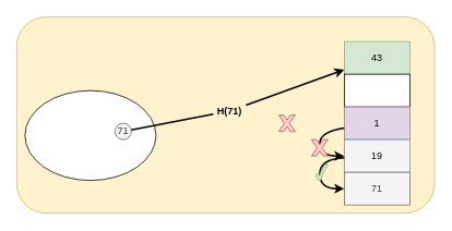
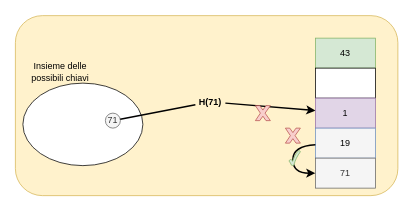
  <mxCell id="0" />
  <mxCell id="1" parent="0" />
  <mxCell id="2" value="" style="rounded=1;whiteSpace=wrap;html=1;fillColor=#fff2cc;strokeColor=#d6b656;" parent="1" vertex="1"><mxGeometry x="20" y="20" width="510" height="240" as="geometry" /></mxCell>
  <mxCell id="3" value="" style="ellipse;whiteSpace=wrap;html=1;" parent="1" vertex="1"><mxGeometry x="30" y="110" width="160" height="110" as="geometry" /></mxCell>
  <mxCell id="4" value="43" style="rounded=0;whiteSpace=wrap;html=1;fillColor=#d5e8d4;strokeColor=#82b366;" parent="1" vertex="1"><mxGeometry x="420" y="50" width="80" height="40" as="geometry" /></mxCell>
  <mxCell id="5" value="" style="rounded=0;whiteSpace=wrap;html=1;" parent="1" vertex="1"><mxGeometry x="420" y="90" width="80" height="40" as="geometry" /></mxCell>
  <mxCell id="6" value="1" style="rounded=0;whiteSpace=wrap;html=1;fillColor=#e1d5e7;strokeColor=#9673a6;" parent="1" vertex="1"><mxGeometry x="420" y="130" width="80" height="40" as="geometry" /></mxCell>
  <mxCell id="7" value="19" style="rounded=0;whiteSpace=wrap;html=1;fillColor=#f5f5f5;strokeColor=#6c8ebf;" parent="1" vertex="1"><mxGeometry x="420" y="170" width="80" height="40" as="geometry" /></mxCell>
  <mxCell id="8" value="71" style="rounded=0;whiteSpace=wrap;html=1;fillColor=#f5f5f5;fontColor=#333333;strokeColor=#666666;" parent="1" vertex="1"><mxGeometry x="420" y="210" width="80" height="40" as="geometry" /></mxCell>
  <mxCell id="9" value="71" style="ellipse;whiteSpace=wrap;html=1;aspect=fixed;fillColor=#f5f5f5;strokeColor=#666666;fontColor=#333333;" parent="1" vertex="1"><mxGeometry x="140" y="150" width="20" height="20" as="geometry" /></mxCell>
- <mxCell id="11" value="" style="endArrow=classic;html=1;rounded=0;strokeWidth=2;startArrow=none;" edge="1" parent="1" source="12" target="4"><mxGeometry width="50" height="50" relative="1" as="geometry"><mxPoint x="210" y="370" as="sourcePoint" /><mxPoint x="260" y="320" as="targetPoint" /></mxGeometry></mxCell>
+ <mxCell id="10" value="Insieme delle possibili chiavi" style="text;html=1;strokeColor=none;fillColor=none;align=center;verticalAlign=middle;whiteSpace=wrap;rounded=0;labelBackgroundColor=none;fontColor=#000000;" parent="1" vertex="1"><mxGeometry x="35" y="80" width="90" height="30" as="geometry" /></mxCell>
+ <mxCell id="11" value="" style="endArrow=classic;html=1;rounded=0;strokeWidth=2;startArrow=none;" edge="1" parent="1" source="12" target="6"><mxGeometry width="50" height="50" relative="1" as="geometry"><mxPoint x="210" y="370" as="sourcePoint" /><mxPoint x="260" y="320" as="targetPoint" /></mxGeometry></mxCell>
  <mxCell id="12" value="H(71)" style="text;html=1;align=center;verticalAlign=middle;whiteSpace=wrap;rounded=0;fontStyle=1" vertex="1" parent="1"><mxGeometry x="260" y="125" width="40" height="20" as="geometry" /></mxCell>
  <mxCell id="13" value="" style="endArrow=none;html=1;rounded=0;strokeWidth=2;" edge="1" parent="1" source="9" target="12"><mxGeometry width="50" height="50" relative="1" as="geometry"><mxPoint x="159.995" y="159.682" as="sourcePoint" /><mxPoint x="420" y="151.29" as="targetPoint" /></mxGeometry></mxCell>
  <mxCell id="14" value="" style="verticalLabelPosition=bottom;verticalAlign=top;html=1;shape=mxgraph.basic.x;fillColor=#f8cecc;strokeColor=#b85450;" vertex="1" parent="1"><mxGeometry x="340" y="140" width="20" height="20" as="geometry" /></mxCell>
- <mxCell id="15" value="" style="curved=1;endArrow=classic;html=1;rounded=0;fontColor=#B85450;strokeWidth=2;" edge="1" parent="1" source="6" target="7"><mxGeometry width="50" height="50" relative="1" as="geometry"><mxPoint x="350" y="350" as="sourcePoint" /><mxPoint x="400" y="300" as="targetPoint" /><Array as="points"><mxPoint x="390" y="160" /><mxPoint x="390" y="190" /></Array></mxGeometry></mxCell>
  <mxCell id="16" value="" style="verticalLabelPosition=bottom;verticalAlign=top;html=1;shape=mxgraph.basic.x;fillColor=#f8cecc;strokeColor=#b85450;" vertex="1" parent="1"><mxGeometry x="380" y="170" width="20" height="20" as="geometry" /></mxCell>
  <mxCell id="17" value="" style="curved=1;endArrow=classic;html=1;rounded=0;fontColor=#B85450;strokeWidth=2;" edge="1" parent="1" source="7" target="8"><mxGeometry width="50" height="50" relative="1" as="geometry"><mxPoint x="420" y="190" as="sourcePoint" /><mxPoint x="420" y="224.286" as="targetPoint" /><Array as="points"><mxPoint x="390" y="194" /><mxPoint x="390" y="230" /></Array></mxGeometry></mxCell>
  <mxCell id="18" value="" style="verticalLabelPosition=bottom;verticalAlign=top;html=1;shape=mxgraph.basic.tick;fillColor=#d5e8d4;strokeColor=#82b366;" vertex="1" parent="1"><mxGeometry x="385" y="200" width="15" height="20" as="geometry" /></mxCell>
